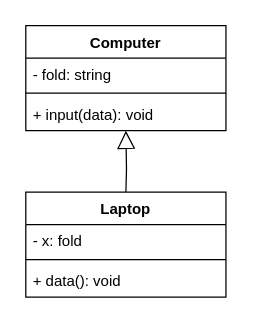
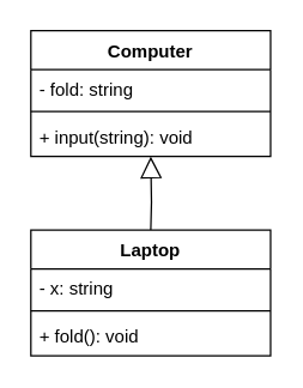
  <mxCell id="0" />
  <mxCell id="1" parent="0" />
  <mxCell id="2" value="Computer" style="swimlane;fontStyle=1;align=center;verticalAlign=top;childLayout=stackLayout;horizontal=1;startSize=26;horizontalStack=0;resizeParent=1;resizeParentMax=0;resizeLast=0;collapsible=1;marginBottom=0;" parent="1" vertex="1"><mxGeometry x="20" y="20" width="160" height="84" as="geometry" /></mxCell>
  <mxCell id="3" value="- fold: string&#10;" style="text;strokeColor=none;fillColor=none;align=left;verticalAlign=top;spacingLeft=4;spacingRight=4;overflow=hidden;rotatable=0;points=[[0,0.5],[1,0.5]];portConstraint=eastwest;" parent="2" vertex="1"><mxGeometry y="26" width="160" height="24" as="geometry" /></mxCell>
  <mxCell id="4" value="" style="line;strokeWidth=1;fillColor=none;align=left;verticalAlign=middle;spacingTop=-1;spacingLeft=3;spacingRight=3;rotatable=0;labelPosition=right;points=[];portConstraint=eastwest;" parent="2" vertex="1"><mxGeometry y="50" width="160" height="8" as="geometry" /></mxCell>
- <mxCell id="5" value="+ input(data): void" style="text;strokeColor=none;fillColor=none;align=left;verticalAlign=top;spacingLeft=4;spacingRight=4;overflow=hidden;rotatable=0;points=[[0,0.5],[1,0.5]];portConstraint=eastwest;" parent="2" vertex="1"><mxGeometry y="58" width="160" height="26" as="geometry" /></mxCell>
+ <mxCell id="5" value="+ input(string): void" style="text;strokeColor=none;fillColor=none;align=left;verticalAlign=top;spacingLeft=4;spacingRight=4;overflow=hidden;rotatable=0;points=[[0,0.5],[1,0.5]];portConstraint=eastwest;" parent="2" vertex="1"><mxGeometry y="58" width="160" height="26" as="geometry" /></mxCell>
  <mxCell id="6" style="edgeStyle=orthogonalEdgeStyle;rounded=0;orthogonalLoop=1;jettySize=auto;html=1;endArrow=block;endFill=0;endSize=12;" parent="1" edge="1"><mxGeometry relative="1" as="geometry"><mxPoint x="100" y="104" as="targetPoint" /><mxPoint x="100" y="154" as="sourcePoint" /></mxGeometry></mxCell>
  <mxCell id="7" value="Laptop" style="swimlane;fontStyle=1;align=center;verticalAlign=top;childLayout=stackLayout;horizontal=1;startSize=26;horizontalStack=0;resizeParent=1;resizeParentMax=0;resizeLast=0;collapsible=1;marginBottom=0;" parent="1" vertex="1"><mxGeometry x="20" y="153" width="160" height="84" as="geometry" /></mxCell>
- <mxCell id="8" value="- x: fold&#10;" style="text;strokeColor=none;fillColor=none;align=left;verticalAlign=top;spacingLeft=4;spacingRight=4;overflow=hidden;rotatable=0;points=[[0,0.5],[1,0.5]];portConstraint=eastwest;" parent="7" vertex="1"><mxGeometry y="26" width="160" height="24" as="geometry" /></mxCell>
+ <mxCell id="8" value="- x: string&#10;" style="text;strokeColor=none;fillColor=none;align=left;verticalAlign=top;spacingLeft=4;spacingRight=4;overflow=hidden;rotatable=0;points=[[0,0.5],[1,0.5]];portConstraint=eastwest;" parent="7" vertex="1"><mxGeometry y="26" width="160" height="24" as="geometry" /></mxCell>
  <mxCell id="9" value="" style="line;strokeWidth=1;fillColor=none;align=left;verticalAlign=middle;spacingTop=-1;spacingLeft=3;spacingRight=3;rotatable=0;labelPosition=right;points=[];portConstraint=eastwest;" parent="7" vertex="1"><mxGeometry y="50" width="160" height="8" as="geometry" /></mxCell>
- <mxCell id="10" value="+ data(): void" style="text;strokeColor=none;fillColor=none;align=left;verticalAlign=top;spacingLeft=4;spacingRight=4;overflow=hidden;rotatable=0;points=[[0,0.5],[1,0.5]];portConstraint=eastwest;" parent="7" vertex="1"><mxGeometry y="58" width="160" height="26" as="geometry" /></mxCell>
+ <mxCell id="10" value="+ fold(): void" style="text;strokeColor=none;fillColor=none;align=left;verticalAlign=top;spacingLeft=4;spacingRight=4;overflow=hidden;rotatable=0;points=[[0,0.5],[1,0.5]];portConstraint=eastwest;" parent="7" vertex="1"><mxGeometry y="58" width="160" height="26" as="geometry" /></mxCell>
